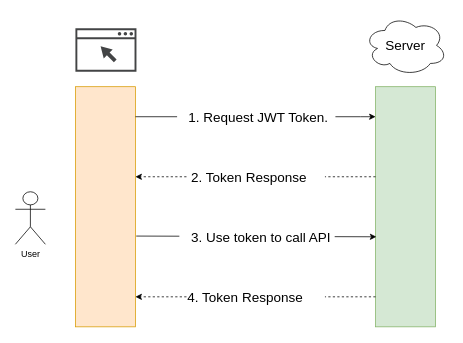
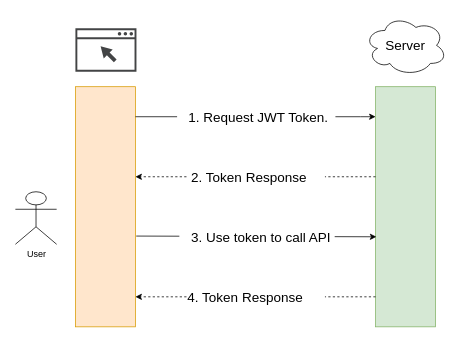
  <mxCell id="0" />
  <mxCell id="1" parent="0" />
  <mxCell id="2" value="" style="fillColor=#d5e8d4;strokeColor=#82b366;shadow=0;fontSize=14;align=left;spacing=10;9E9E9E;verticalAlign=top;spacingTop=-4;fontStyle=0;spacingLeft=40;html=1;" parent="1" vertex="1"><mxGeometry x="500" y="115" width="80" height="320" as="geometry" /></mxCell>
- <mxCell id="3" value="User" style="shape=umlActor;verticalLabelPosition=bottom;verticalAlign=top;html=1;outlineConnect=0;" parent="1" vertex="1"><mxGeometry x="20" y="255" width="40" height="70" as="geometry" /></mxCell>
+ <mxCell id="3" value="User" style="shape=umlActor;verticalLabelPosition=bottom;verticalAlign=top;html=1;outlineConnect=0;" parent="1" vertex="1"><mxGeometry x="20" y="255" width="55" height="70" as="geometry" /></mxCell>
  <mxCell id="4" value="Server" style="ellipse;shape=cloud;whiteSpace=wrap;html=1;fontSize=18;gradientColor=none;" parent="1" vertex="1"><mxGeometry x="485" y="20" width="110" height="80" as="geometry" /></mxCell>
  <mxCell id="5" value="" style="fillColor=#ffe6cc;strokeColor=#d79b00;shadow=0;fontSize=14;align=left;spacing=10;9E9E9E;verticalAlign=top;spacingTop=-4;fontStyle=0;spacingLeft=40;html=1;" parent="1" vertex="1"><mxGeometry x="100" y="115" width="80" height="320" as="geometry" /></mxCell>
  <mxCell id="6" value="" style="sketch=0;pointerEvents=1;shadow=0;dashed=0;html=1;strokeColor=none;fillColor=#434445;aspect=fixed;labelPosition=center;verticalLabelPosition=bottom;verticalAlign=top;align=center;outlineConnect=0;shape=mxgraph.vvd.web_browser;fontSize=18;" parent="1" vertex="1"><mxGeometry x="100" y="37.25" width="81.34" height="57.75" as="geometry" /></mxCell>
  <mxCell id="7" value="" style="endArrow=classic;html=1;rounded=0;fontSize=18;" parent="1" edge="1"><mxGeometry relative="1" as="geometry"><mxPoint x="180" y="155" as="sourcePoint" /><mxPoint x="500" y="155" as="targetPoint" /><Array as="points"><mxPoint x="480" y="155" /></Array></mxGeometry></mxCell>
  <mxCell id="8" value="&amp;nbsp; &amp;nbsp;1. Request JWT Token.&amp;nbsp;&amp;nbsp;" style="edgeLabel;resizable=0;html=1;align=center;verticalAlign=middle;fontSize=18;gradientColor=none;" parent="7" connectable="0" vertex="1"><mxGeometry relative="1" as="geometry"><mxPoint y="1" as="offset" /></mxGeometry></mxCell>
  <mxCell id="9" value="" style="endArrow=classic;html=1;rounded=0;fontSize=18;dashed=1;" parent="1" edge="1"><mxGeometry relative="1" as="geometry"><mxPoint x="500" y="235" as="sourcePoint" /><mxPoint x="180" y="235" as="targetPoint" /><Array as="points" /></mxGeometry></mxCell>
  <mxCell id="10" value="&amp;nbsp;2. Token Response&amp;nbsp; &amp;nbsp; &amp;nbsp;" style="edgeLabel;resizable=0;html=1;align=center;verticalAlign=middle;fontSize=18;gradientColor=none;" parent="9" connectable="0" vertex="1"><mxGeometry relative="1" as="geometry"><mxPoint y="1" as="offset" /></mxGeometry></mxCell>
  <mxCell id="11" value="" style="endArrow=classic;html=1;rounded=0;fontSize=18;exitX=1.013;exitY=0.622;exitDx=0;exitDy=0;exitPerimeter=0;entryX=0.013;entryY=0.625;entryDx=0;entryDy=0;entryPerimeter=0;" parent="1" source="5" target="2" edge="1"><mxGeometry relative="1" as="geometry"><mxPoint x="182" y="315" as="sourcePoint" /><mxPoint x="470" y="315" as="targetPoint" /><Array as="points" /></mxGeometry></mxCell>
  <mxCell id="12" value="&amp;nbsp; &amp;nbsp;3. Use token to call API&amp;nbsp;" style="edgeLabel;resizable=0;html=1;align=center;verticalAlign=middle;fontSize=18;gradientColor=none;" parent="11" connectable="0" vertex="1"><mxGeometry relative="1" as="geometry"><mxPoint y="1" as="offset" /></mxGeometry></mxCell>
  <mxCell id="13" value="" style="endArrow=classic;html=1;rounded=0;fontSize=18;dashed=1;" parent="1" edge="1"><mxGeometry relative="1" as="geometry"><mxPoint x="500" y="395" as="sourcePoint" /><mxPoint x="180" y="395" as="targetPoint" /><Array as="points" /></mxGeometry></mxCell>
  <mxCell id="14" value="4. Token Response&amp;nbsp; &amp;nbsp; &amp;nbsp;&amp;nbsp;" style="edgeLabel;resizable=0;html=1;align=center;verticalAlign=middle;fontSize=18;gradientColor=none;" parent="13" connectable="0" vertex="1"><mxGeometry relative="1" as="geometry"><mxPoint y="1" as="offset" /></mxGeometry></mxCell>
